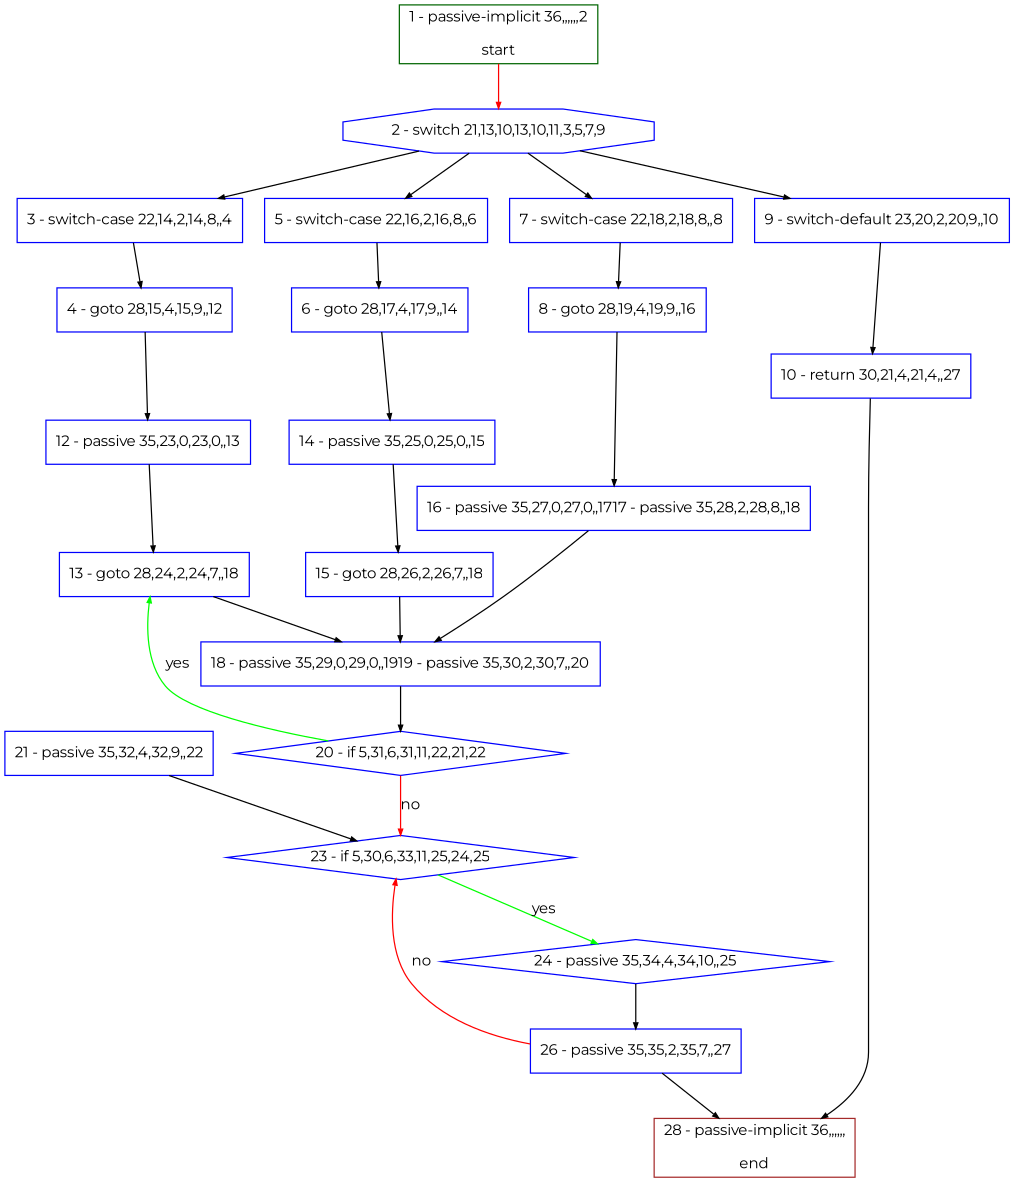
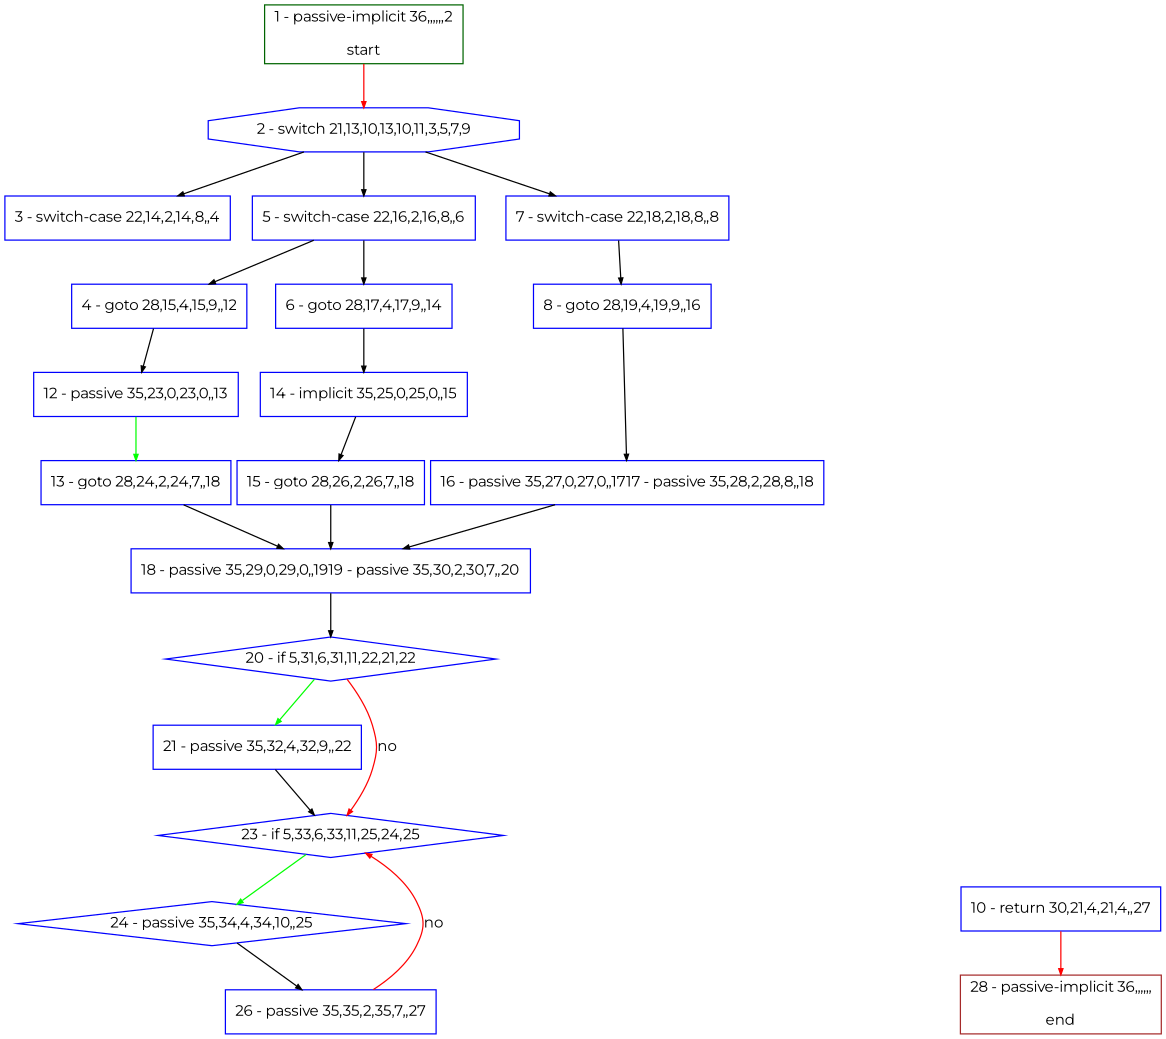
  digraph {
    bgcolor=white
    compound=true
    fillcolor="#FFFFCC"
    fontname=Montserrat
    fontsize=12
    pack=true
    packmode=clust
    style="rounded,filled"
    node [color="#0000ff" compound=true fillcolor="#ffffff" fixedsize=false fontname=Montserrat fontsize=12 node_initialized=no shape=box style=filled]
    edge [arrowhead=normal arrowsize=0.5 arrowtail=none color="#000000" compound=true dir=forward fontcolor=black fontname=Montserrat fontsize=12]
    n1 [label="2 - switch 21,13,10,13,10,11,3,5,7,9" shape=octagon]
    n2 [label="3 - switch-case 22,14,2,14,8,,4"]
    n3 [label="5 - switch-case 22,16,2,16,8,,6"]
    n4 [label="7 - switch-case 22,18,2,18,8,,8"]
-   n5 [label="9 - switch-default 23,20,2,20,9,,10"]
    n6 [label="4 - goto 28,15,4,15,9,,12"]
    n7 [label="6 - goto 28,17,4,17,9,,14"]
    n8 [label="8 - goto 28,19,4,19,9,,16"]
    n9 [label="10 - return 30,21,4,21,4,,27"]
    n10 [color="#006400" label="1 - passive-implicit 36,,,,,,2\n\nstart"]
    n11 [label="12 - passive 35,23,0,23,0,,13"]
-   n12 [label="14 - passive 35,25,0,25,0,,15"]
+   n12 [label="14 - implicit 35,25,0,25,0,,15"]
    n13 [label="16 - passive 35,27,0,27,0,,1717 - passive 35,28,2,28,8,,18"]
    n14 [color="#a52a2a" label="28 - passive-implicit 36,,,,,,\n\nend"]
    n15 [label="13 - goto 28,24,2,24,7,,18"]
    n16 [label="18 - passive 35,29,0,29,0,,1919 - passive 35,30,2,30,7,,20"]
    n17 [label="15 - goto 28,26,2,26,7,,18"]
    n18 [label="20 - if 5,31,6,31,11,22,21,22" shape=diamond]
    n19 [label="21 - passive 35,32,4,32,9,,22"]
-   n20 [label="23 - if 5,30,6,33,11,25,24,25" shape=diamond]
+   n20 [label="23 - if 5,33,6,33,11,25,24,25" shape=diamond]
    n21 [label="24 - passive 35,34,4,34,10,,25" shape=diamond]
    n22 [label="26 - passive 35,35,2,35,7,,27"]
    n1 -> n2
    n1 -> n3
    n1 -> n4
-   n1 -> n5
-   n2 -> n6
+   n3 -> n6
    n3 -> n7
    n4 -> n8
-   n5 -> n9
    n6 -> n11
    n7 -> n12
    n8 -> n13
-   n9 -> n14
+   n9 -> n14 [color="#ff0000"]
    n10 -> n1 [color="#ff0000"]
-   n11 -> n15
+   n11 -> n15 [color="#00ff00"]
    n12 -> n17
    n13 -> n16
    n15 -> n16
    n16 -> n18
    n17 -> n16
-   n18 -> n15 [color="#00ff00" label=yes]
+   n18 -> n19 [color="#00ff00" label=yes]
    n18 -> n20 [color="#ff0000" label=no]
    n19 -> n20
    n20 -> n21 [color="#00ff00" label=yes]
    n21 -> n22
-   n22 -> n14
    n22 -> n20 [color="#ff0000" label=no]
  }
